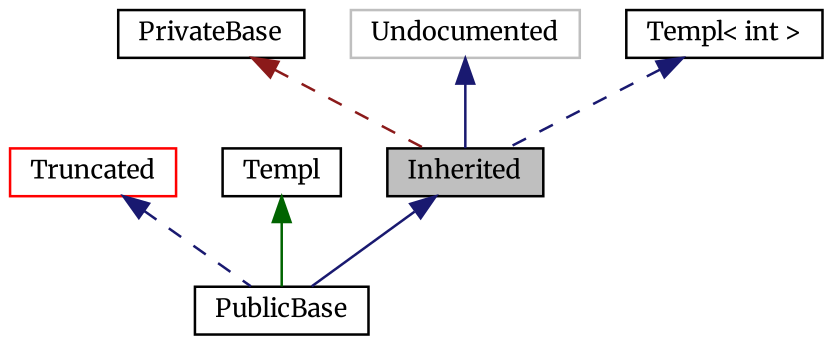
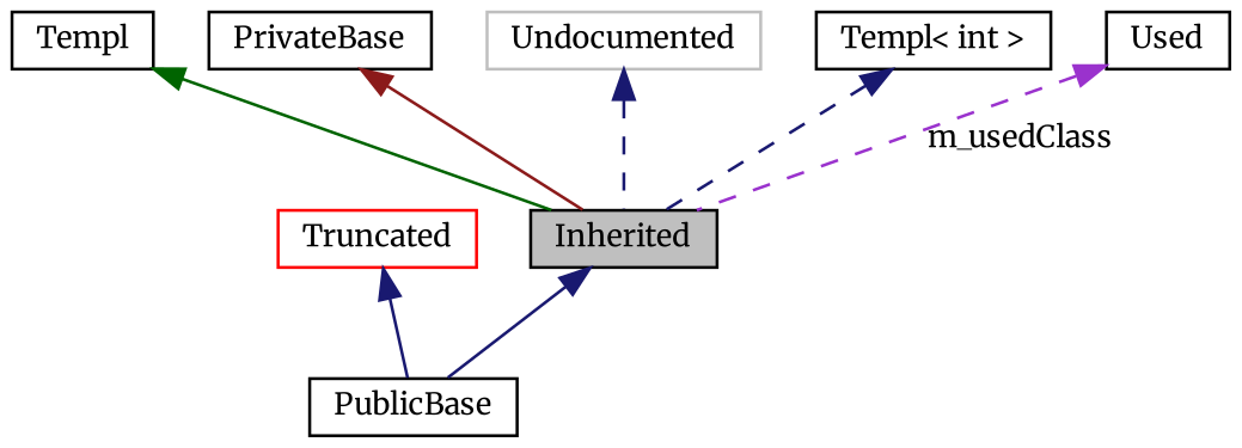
  digraph {
    fontname=Merriweather
    node [fontname=Merriweather fontsize=10 shape=box color=black]
    edge [color=midnightblue dir=back fontname=Merriweather fontsize=10 labelfontname=Roboto labelfontsize=10 style=solid]
    n1 [fillcolor=grey75 fontcolor=black height=0.2 label=Inherited style=filled width=0.4 color=""]
    n2 [height=0.2 label=PublicBase width=0.4]
    n3 [color=red height=0.2 label=Truncated width=0.4]
    n4 [height=0.2 label=Templ width=0.4]
    n5 [height=0.2 label=PrivateBase width=0.4]
    n6 [color=grey75 height=0.2 label=Undocumented width=0.4]
    n7 [height=0.2 label="Templ< int >" width=0.4]
+   n8 [height=0.2 label=Used width=0.4]
    n1 -> n2
-   n3 -> n2 [style=dashed]
-   n4 -> n2 [color=darkgreen]
-   n5 -> n1 [color=firebrick4 style=dashed]
-   n6 -> n1
+   n3 -> n2
+   n4 -> n1 [color=darkgreen]
+   n5 -> n1 [color=firebrick4]
+   n6 -> n1 [style=dashed]
    n7 -> n1 [style=dashed]
+   n8 -> n1 [color=darkorchid3 label=m_usedClass style=dashed]
  }
